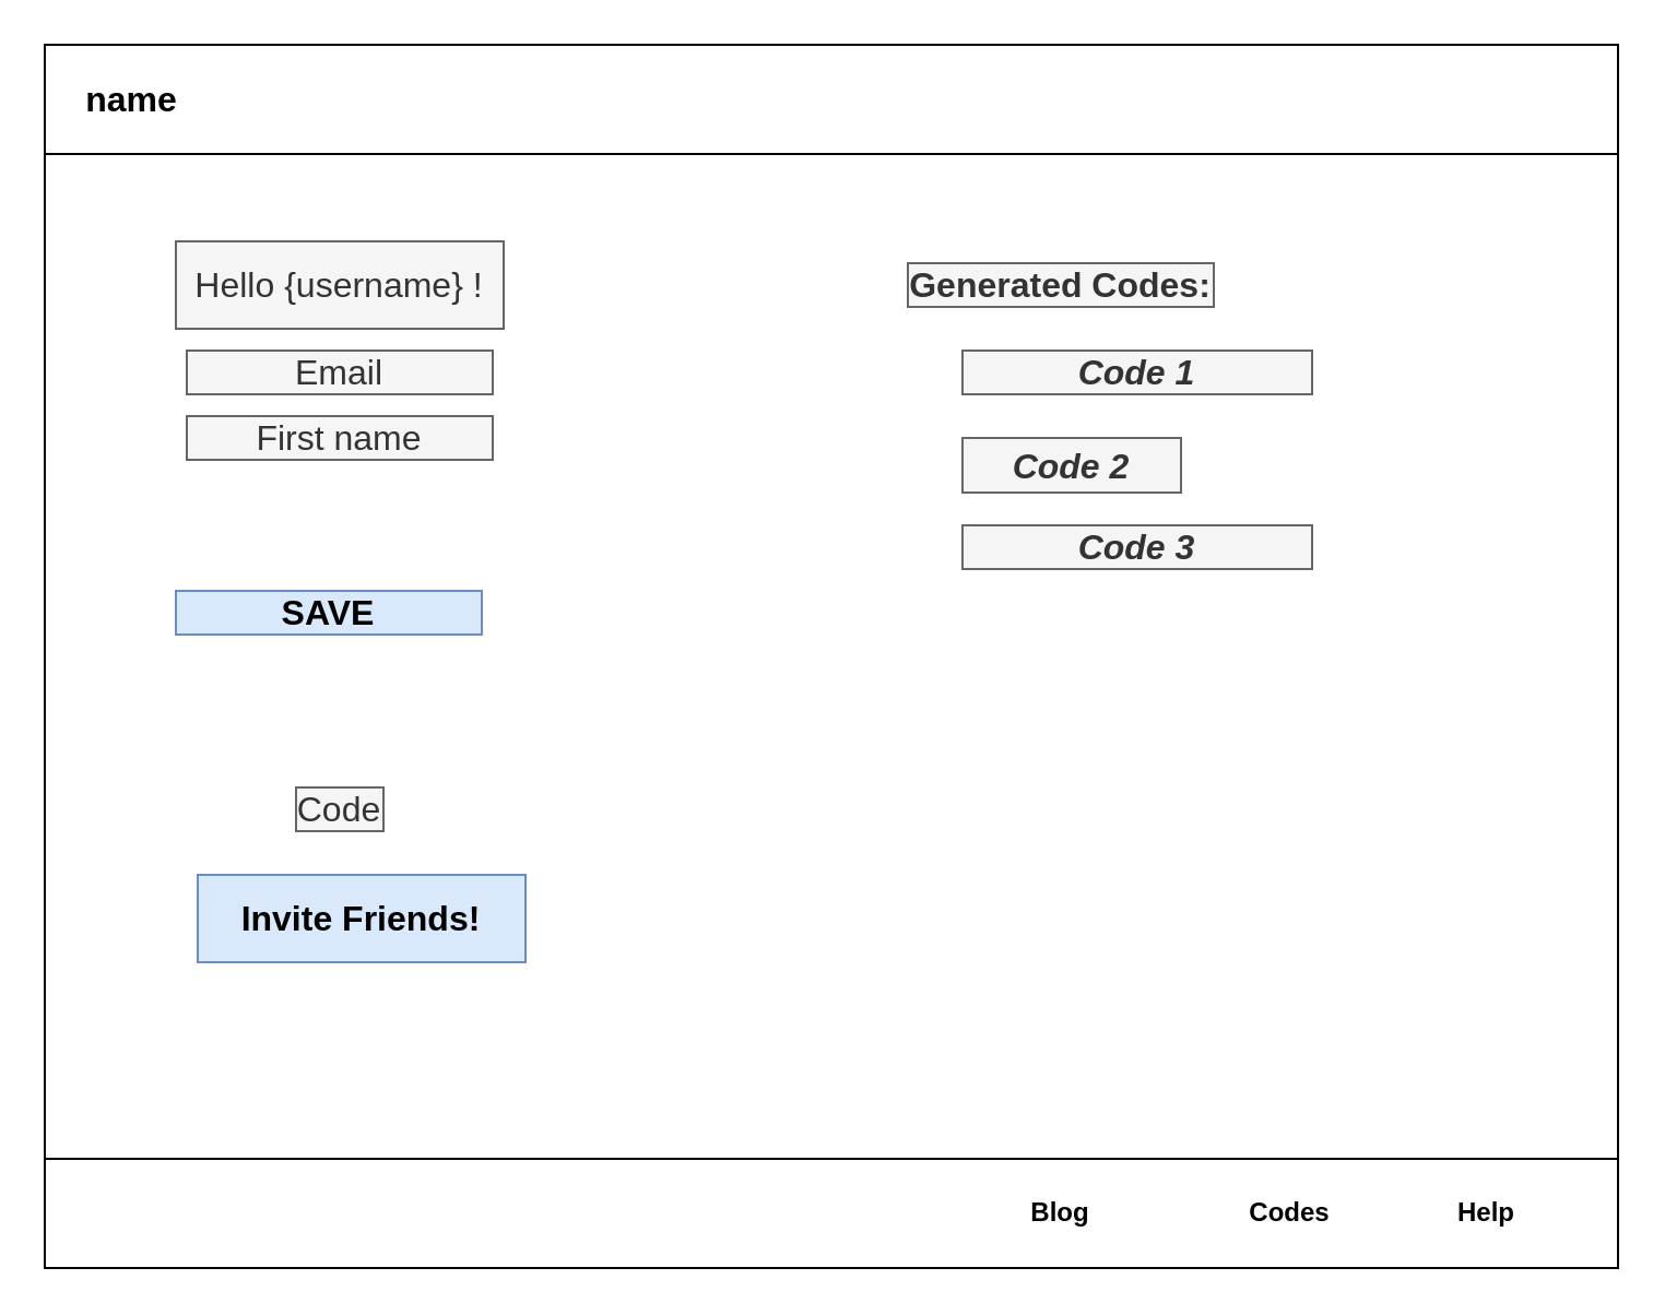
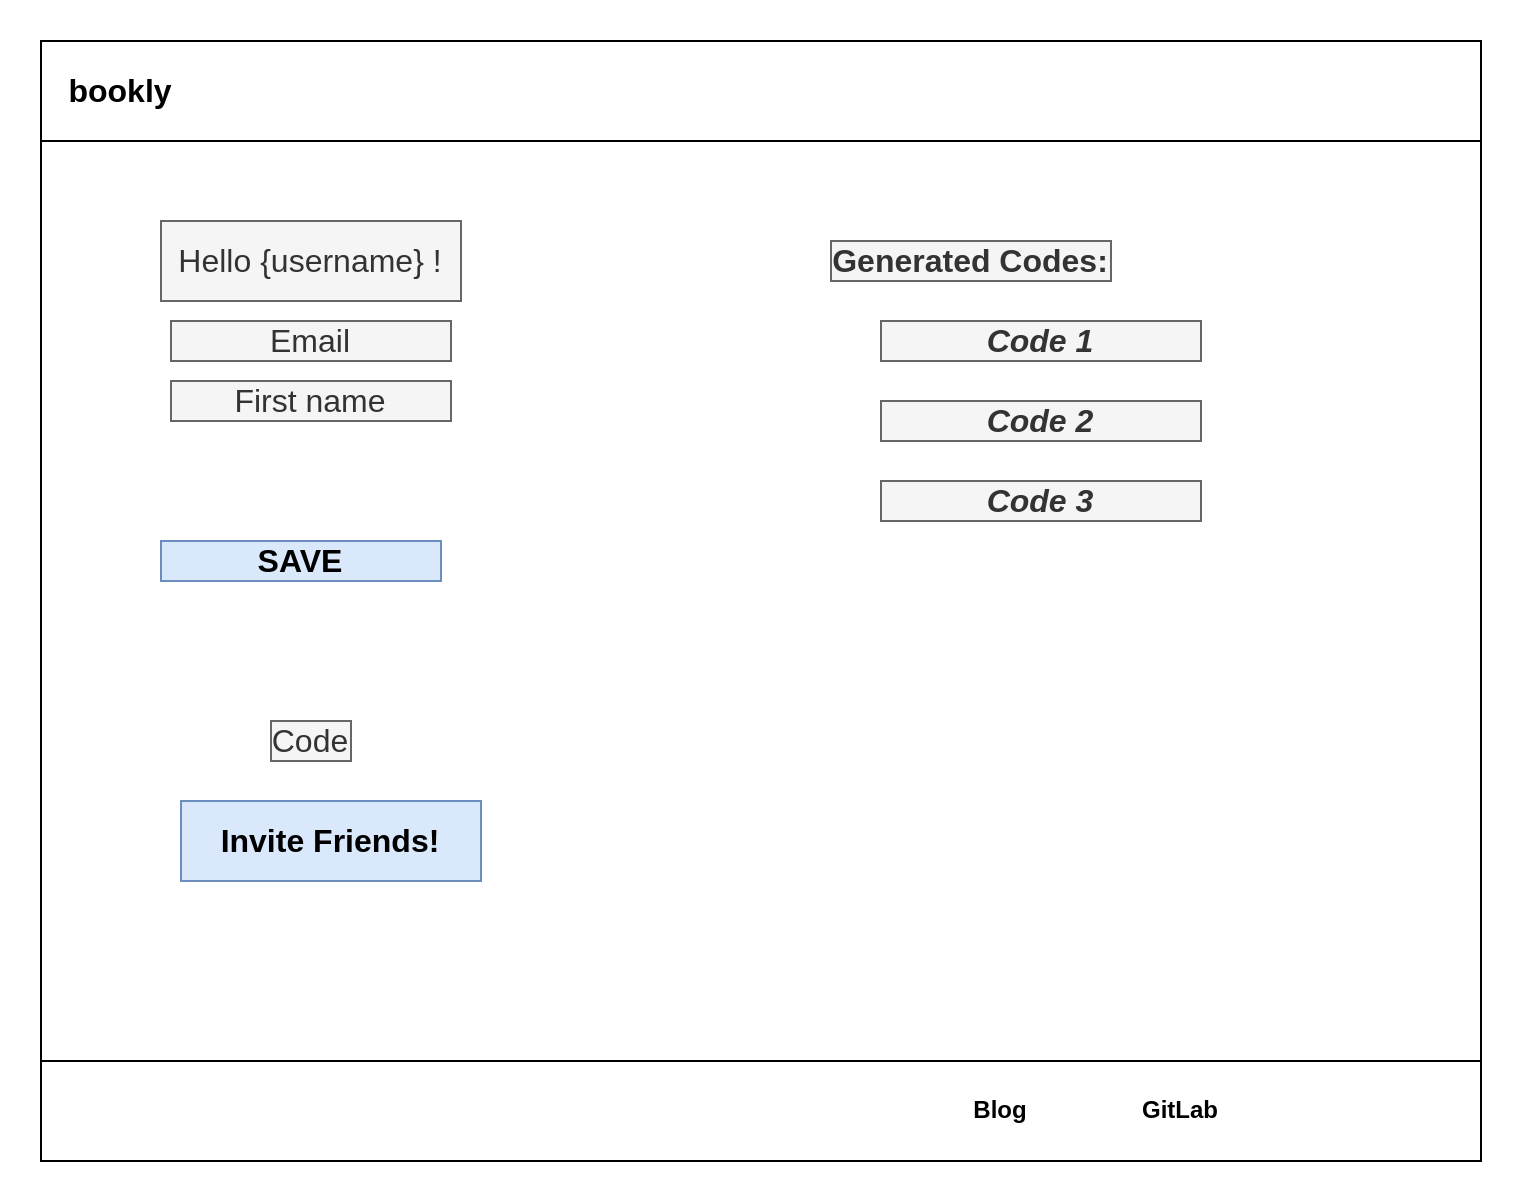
  <mxCell id="0" />
  <mxCell id="1" parent="0" />
  <mxCell id="2" value="" style="rounded=0;whiteSpace=wrap;html=1;" parent="1" vertex="1"><mxGeometry x="20" y="20" width="720" height="560" as="geometry" /></mxCell>
  <mxCell id="3" value="" style="rounded=0;whiteSpace=wrap;html=1;" parent="1" vertex="1"><mxGeometry x="20" y="20" width="720" height="50" as="geometry" /></mxCell>
  <mxCell id="4" value="" style="rounded=0;whiteSpace=wrap;html=1;" parent="1" vertex="1"><mxGeometry x="20" y="530" width="720" height="50" as="geometry" /></mxCell>
- <mxCell id="5" value="name" style="text;html=1;strokeColor=none;fillColor=none;align=center;verticalAlign=middle;whiteSpace=wrap;rounded=0;fontSize=16;fontStyle=1" parent="1" vertex="1"><mxGeometry x="40" y="35" width="40" height="20" as="geometry" /></mxCell>
- <mxCell id="6" value="Blog" style="text;html=1;strokeColor=none;fillColor=none;align=center;verticalAlign=middle;whiteSpace=wrap;rounded=0;fontStyle=1" parent="1" vertex="1"><mxGeometry x="465" y="545" width="40" height="20" as="geometry" /></mxCell>
- <mxCell id="7" value="Codes" style="text;html=1;strokeColor=none;fillColor=none;align=center;verticalAlign=middle;whiteSpace=wrap;rounded=0;fontStyle=1" parent="1" vertex="1"><mxGeometry x="570" y="545" width="40" height="20" as="geometry" /></mxCell>
- <mxCell id="8" value="Help" style="text;html=1;strokeColor=none;fillColor=none;align=center;verticalAlign=middle;whiteSpace=wrap;rounded=0;fontStyle=1" parent="1" vertex="1"><mxGeometry x="660" y="545" width="40" height="20" as="geometry" /></mxCell>
+ <mxCell id="5" value="bookly" style="text;html=1;strokeColor=none;fillColor=none;align=center;verticalAlign=middle;whiteSpace=wrap;rounded=0;fontSize=16;fontStyle=1" parent="1" vertex="1"><mxGeometry x="40" y="35" width="40" height="20" as="geometry" /></mxCell>
+ <mxCell id="6" value="Blog" style="text;html=1;strokeColor=none;fillColor=none;align=center;verticalAlign=middle;whiteSpace=wrap;rounded=0;fontStyle=1" parent="1" vertex="1"><mxGeometry x="480" y="545" width="40" height="20" as="geometry" /></mxCell>
+ <mxCell id="7" value="GitLab" style="text;html=1;strokeColor=none;fillColor=none;align=center;verticalAlign=middle;whiteSpace=wrap;rounded=0;fontStyle=1" parent="1" vertex="1"><mxGeometry x="570" y="545" width="40" height="20" as="geometry" /></mxCell>
  <mxCell id="9" value="Hello {username} !" style="text;html=1;strokeColor=#666666;fillColor=#f5f5f5;align=center;verticalAlign=middle;whiteSpace=wrap;rounded=0;fontSize=16;fontColor=#333333;" parent="1" vertex="1"><mxGeometry x="80" y="110" width="150" height="40" as="geometry" /></mxCell>
  <mxCell id="10" value="&lt;b&gt;Invite Friends!&lt;/b&gt;" style="text;html=1;strokeColor=#6c8ebf;fillColor=#dae8fc;align=center;verticalAlign=middle;whiteSpace=wrap;rounded=0;fontSize=16;labelBorderColor=none;" parent="1" vertex="1"><mxGeometry x="90" y="400" width="150" height="40" as="geometry" /></mxCell>
  <mxCell id="11" value="&lt;font style=&quot;font-size: 16px&quot;&gt;Code&lt;/font&gt;" style="text;html=1;strokeColor=#666666;fillColor=#f5f5f5;align=center;verticalAlign=middle;whiteSpace=wrap;rounded=0;fontColor=#333333;" vertex="1" parent="1"><mxGeometry x="135" y="360" width="40" height="20" as="geometry" /></mxCell>
  <mxCell id="12" value="Email" style="text;html=1;strokeColor=#666666;fillColor=#f5f5f5;align=center;verticalAlign=middle;whiteSpace=wrap;rounded=0;fontSize=16;fontColor=#333333;" vertex="1" parent="1"><mxGeometry x="85" y="160" width="140" height="20" as="geometry" /></mxCell>
  <mxCell id="13" value="First name" style="text;html=1;strokeColor=#666666;fillColor=#f5f5f5;align=center;verticalAlign=middle;whiteSpace=wrap;rounded=0;fontSize=16;fontColor=#333333;" vertex="1" parent="1"><mxGeometry x="85" y="190" width="140" height="20" as="geometry" /></mxCell>
  <mxCell id="14" value="&lt;b&gt;SAVE&lt;/b&gt;" style="text;html=1;strokeColor=#6c8ebf;fillColor=#dae8fc;align=center;verticalAlign=middle;whiteSpace=wrap;rounded=0;fontSize=16;" vertex="1" parent="1"><mxGeometry x="80" y="270" width="140" height="20" as="geometry" /></mxCell>
  <mxCell id="15" value="Generated Codes:" style="text;html=1;strokeColor=#666666;fillColor=#f5f5f5;align=center;verticalAlign=middle;whiteSpace=wrap;rounded=0;fontSize=16;fontColor=#333333;fontStyle=1" vertex="1" parent="1"><mxGeometry x="415" y="120" width="140" height="20" as="geometry" /></mxCell>
- <mxCell id="16" value="Code 2" style="text;html=1;strokeColor=#666666;fillColor=#f5f5f5;align=center;verticalAlign=middle;whiteSpace=wrap;rounded=0;fontSize=16;fontColor=#333333;fontStyle=3" vertex="1" parent="1"><mxGeometry x="440" y="200" width="100" height="25" as="geometry" /></mxCell>
+ <mxCell id="16" value="Code 2" style="text;html=1;strokeColor=#666666;fillColor=#f5f5f5;align=center;verticalAlign=middle;whiteSpace=wrap;rounded=0;fontSize=16;fontColor=#333333;fontStyle=3" vertex="1" parent="1"><mxGeometry x="440" y="200" width="160" height="20" as="geometry" /></mxCell>
  <mxCell id="17" value="Code 1" style="text;html=1;strokeColor=#666666;fillColor=#f5f5f5;align=center;verticalAlign=middle;whiteSpace=wrap;rounded=0;fontSize=16;fontColor=#333333;fontStyle=3" vertex="1" parent="1"><mxGeometry x="440" y="160" width="160" height="20" as="geometry" /></mxCell>
  <mxCell id="18" value="Code 3" style="text;html=1;strokeColor=#666666;fillColor=#f5f5f5;align=center;verticalAlign=middle;whiteSpace=wrap;rounded=0;fontSize=16;fontColor=#333333;fontStyle=3" vertex="1" parent="1"><mxGeometry x="440" y="240" width="160" height="20" as="geometry" /></mxCell>
